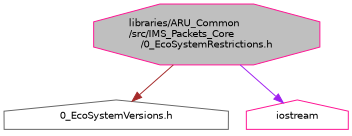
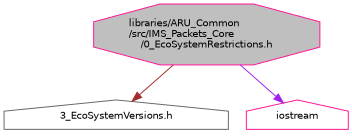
  digraph {
    node [color=deeppink fillcolor=white fontname=Helvetica fontsize=10 shape=house style=filled]
    edge [fontname=Helvetica fontsize=10 labelfontname=Helvetica labelfontsize=10 style=solid]
    n1 [fillcolor=grey75 fontcolor=black height=0.2 label="libraries/ARU_Common\l/src/IMS_Packets_Core\l/0_EcoSystemRestrictions.h" shape=octagon width=0.4]
-   n2 [color=gray40 height=0.2 label="0_EcoSystemVersions.h" width=0.4]
+   n2 [color=gray40 height=0.2 label="3_EcoSystemVersions.h" width=0.4]
    n3 [height=0.2 label=iostream width=0.4]
    n1 -> n2 [color=brown]
    n1 -> n3 [color=purple]
  }
